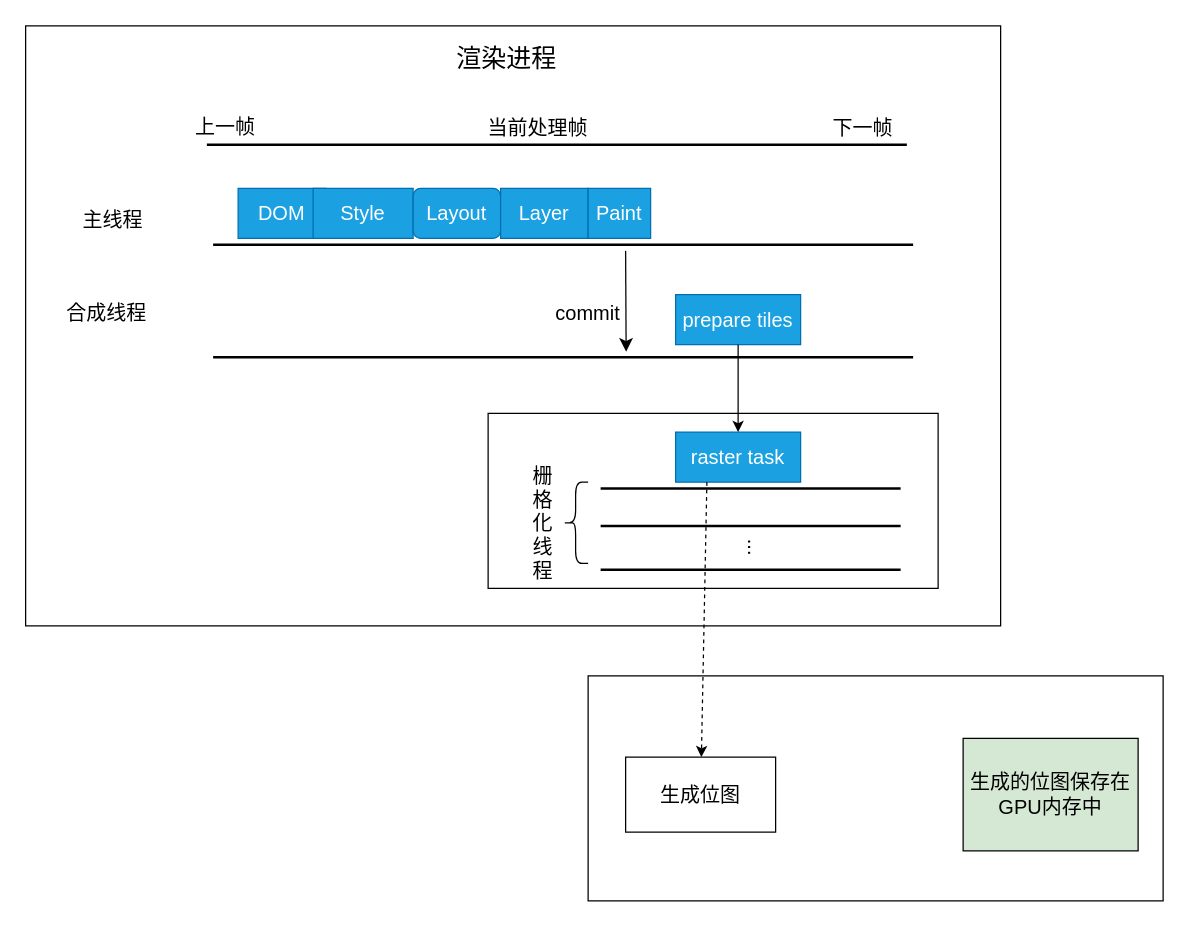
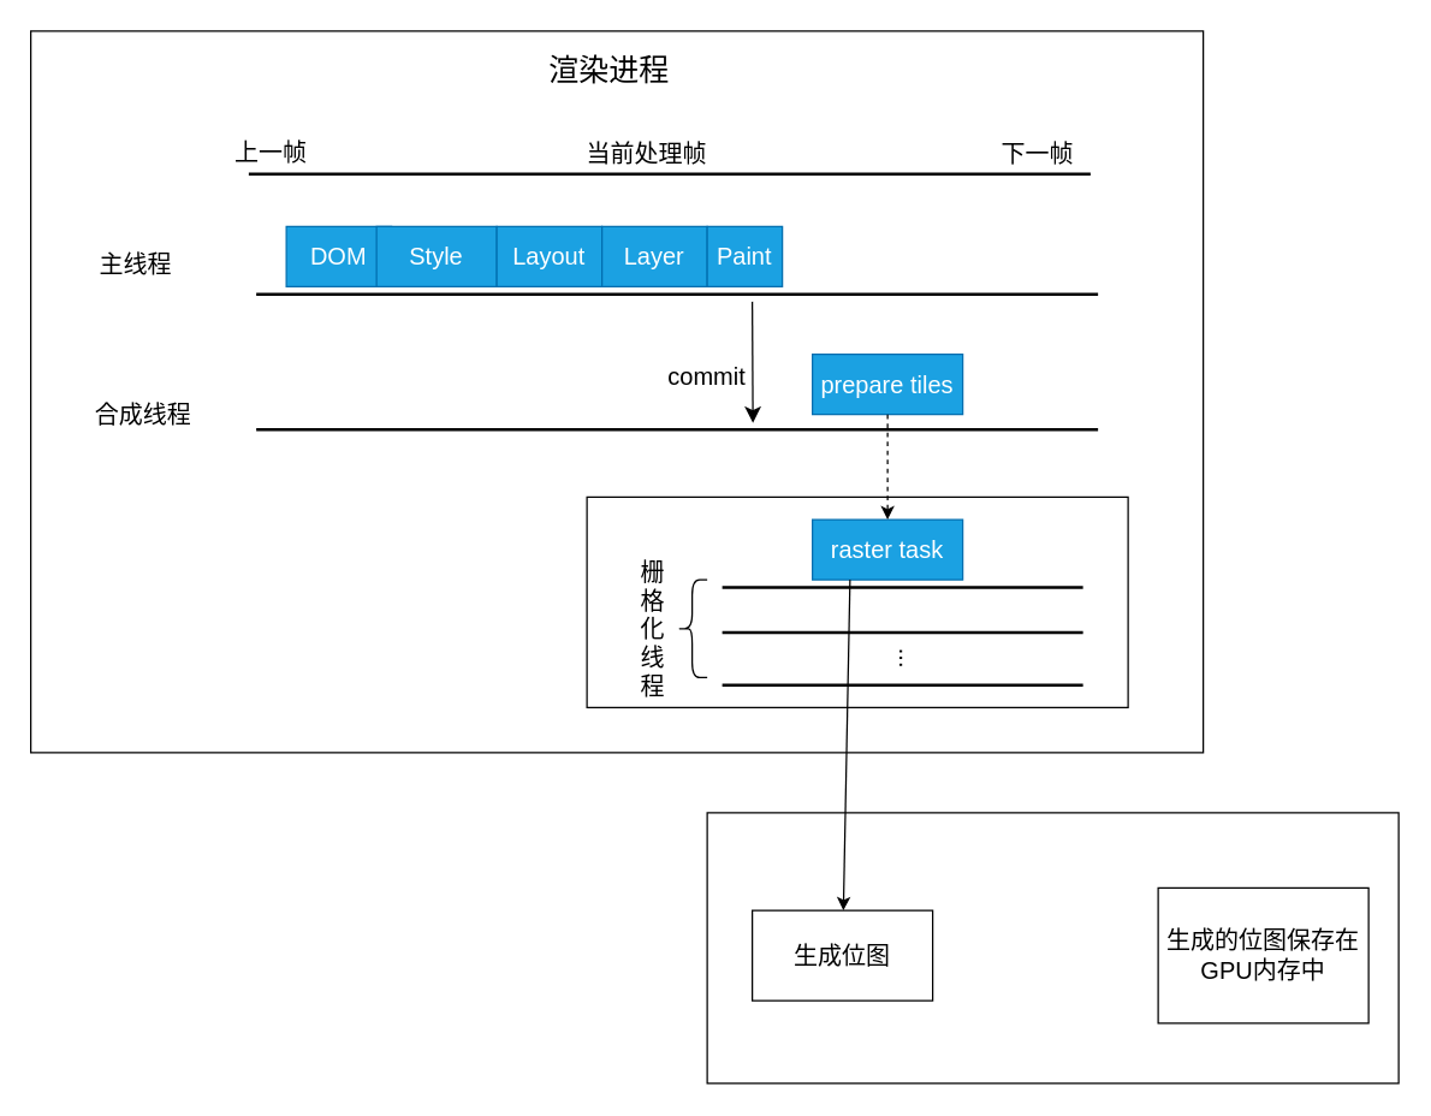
  <mxCell id="0" />
  <mxCell id="1" parent="0" />
  <mxCell id="2" value="" style="rounded=0;whiteSpace=wrap;html=1;fontSize=16;" parent="1" vertex="1"><mxGeometry x="20" y="20" width="780" height="480" as="geometry" /></mxCell>
  <mxCell id="3" value="渲染进程" style="text;html=1;strokeColor=none;fillColor=none;align=center;verticalAlign=middle;whiteSpace=wrap;rounded=0;fontSize=20;" parent="1" vertex="1"><mxGeometry x="330" y="30" width="150" height="30" as="geometry" /></mxCell>
  <mxCell id="4" value="上一帧" style="text;html=1;strokeColor=none;fillColor=none;align=center;verticalAlign=middle;whiteSpace=wrap;rounded=0;fontSize=16;" parent="1" vertex="1"><mxGeometry x="150" y="86" width="60" height="30" as="geometry" /></mxCell>
  <mxCell id="5" value="主线程" style="text;html=1;strokeColor=none;fillColor=none;align=center;verticalAlign=middle;whiteSpace=wrap;rounded=0;fontSize=16;" parent="1" vertex="1"><mxGeometry x="60" y="160" width="60" height="30" as="geometry" /></mxCell>
- <mxCell id="6" value="合成线程" style="text;html=1;strokeColor=none;fillColor=none;align=center;verticalAlign=middle;whiteSpace=wrap;rounded=0;fontSize=16;" parent="1" vertex="1"><mxGeometry x="40" y="235" width="90" height="30" as="geometry" /></mxCell>
+ <mxCell id="6" value="合成线程" style="text;html=1;strokeColor=none;fillColor=none;align=center;verticalAlign=middle;whiteSpace=wrap;rounded=0;fontSize=16;" parent="1" vertex="1"><mxGeometry x="50" y="260" width="90" height="30" as="geometry" /></mxCell>
  <mxCell id="7" value="下一帧" style="text;html=1;strokeColor=none;fillColor=none;align=center;verticalAlign=middle;whiteSpace=wrap;rounded=0;fontSize=16;" parent="1" vertex="1"><mxGeometry x="660" y="87" width="60" height="30" as="geometry" /></mxCell>
  <mxCell id="8" value="DOM" style="rounded=0;whiteSpace=wrap;html=1;fontSize=16;fillColor=#1ba1e2;fontColor=#ffffff;strokeColor=#006EAF;" parent="1" vertex="1"><mxGeometry x="190" y="150" width="70" height="40" as="geometry" /></mxCell>
  <mxCell id="9" value="Style" style="rounded=0;whiteSpace=wrap;html=1;fontSize=16;fillColor=#1ba1e2;fontColor=#ffffff;strokeColor=#006EAF;" parent="1" vertex="1"><mxGeometry x="250" y="150" width="80" height="40" as="geometry" /></mxCell>
- <mxCell id="10" value="Layout" style="whiteSpace=wrap;html=1;fontSize=16;fillColor=#1ba1e2;fontColor=#ffffff;strokeColor=#006EAF;rounded=1;" parent="1" vertex="1"><mxGeometry x="330" y="150" width="70" height="40" as="geometry" /></mxCell>
+ <mxCell id="10" value="Layout" style="rounded=0;whiteSpace=wrap;html=1;fontSize=16;fillColor=#1ba1e2;fontColor=#ffffff;strokeColor=#006EAF;" parent="1" vertex="1"><mxGeometry x="330" y="150" width="70" height="40" as="geometry" /></mxCell>
  <mxCell id="11" value="Layer" style="rounded=0;whiteSpace=wrap;html=1;fontSize=16;fillColor=#1ba1e2;fontColor=#ffffff;strokeColor=#006EAF;" parent="1" vertex="1"><mxGeometry x="400" y="150" width="70" height="40" as="geometry" /></mxCell>
  <mxCell id="12" value="Paint" style="rounded=0;whiteSpace=wrap;html=1;fontSize=16;fillColor=#1ba1e2;fontColor=#ffffff;strokeColor=#006EAF;" parent="1" vertex="1"><mxGeometry x="470" y="150" width="50" height="40" as="geometry" /></mxCell>
  <mxCell id="13" value="prepare tiles" style="rounded=0;whiteSpace=wrap;html=1;fontSize=16;fillColor=#1ba1e2;fontColor=#ffffff;strokeColor=#006EAF;" parent="1" vertex="1"><mxGeometry x="540" y="235" width="100" height="40" as="geometry" /></mxCell>
  <mxCell id="14" value="" style="line;strokeWidth=2;html=1;fontSize=16;" parent="1" vertex="1"><mxGeometry x="170" y="190" width="560" height="10" as="geometry" /></mxCell>
  <mxCell id="15" value="" style="line;strokeWidth=2;html=1;fontSize=16;" parent="1" vertex="1"><mxGeometry x="170" y="280" width="560" height="10" as="geometry" /></mxCell>
  <mxCell id="16" value="当前处理帧" style="text;html=1;strokeColor=none;fillColor=none;align=center;verticalAlign=middle;whiteSpace=wrap;rounded=0;fontSize=16;" parent="1" vertex="1"><mxGeometry x="370" y="87" width="120" height="30" as="geometry" /></mxCell>
  <mxCell id="17" value="" style="line;strokeWidth=2;html=1;fontSize=16;" parent="1" vertex="1"><mxGeometry x="165" y="110" width="560" height="10" as="geometry" /></mxCell>
  <mxCell id="18" value="" style="edgeStyle=segmentEdgeStyle;endArrow=classic;html=1;curved=0;rounded=0;endSize=8;startSize=8;entryX=0.59;entryY=0.067;entryDx=0;entryDy=0;entryPerimeter=0;fontSize=16;" parent="1" target="15" edge="1"><mxGeometry width="50" height="50" relative="1" as="geometry"><mxPoint x="500" y="200" as="sourcePoint" /><mxPoint x="550" y="150" as="targetPoint" /></mxGeometry></mxCell>
  <mxCell id="19" value="commit" style="text;html=1;strokeColor=none;fillColor=none;align=center;verticalAlign=middle;whiteSpace=wrap;rounded=0;fontSize=16;" parent="1" vertex="1"><mxGeometry x="440" y="235" width="60" height="30" as="geometry" /></mxCell>
  <mxCell id="20" value="" style="rounded=0;whiteSpace=wrap;html=1;fontSize=16;" vertex="1" parent="1"><mxGeometry x="390" y="330" width="360" height="140" as="geometry" /></mxCell>
  <mxCell id="21" value="" style="line;strokeWidth=2;html=1;fontSize=16;" vertex="1" parent="1"><mxGeometry x="480" y="385" width="240" height="10" as="geometry" /></mxCell>
  <mxCell id="22" value="" style="line;strokeWidth=2;html=1;fontSize=16;" vertex="1" parent="1"><mxGeometry x="480" y="415" width="240" height="10" as="geometry" /></mxCell>
  <mxCell id="23" value="" style="line;strokeWidth=2;html=1;fontSize=16;" vertex="1" parent="1"><mxGeometry x="480" y="450" width="240" height="10" as="geometry" /></mxCell>
  <mxCell id="24" value="raster task" style="rounded=0;whiteSpace=wrap;html=1;fontSize=16;fillColor=#1ba1e2;fontColor=#ffffff;strokeColor=#006EAF;" vertex="1" parent="1"><mxGeometry x="540" y="345" width="100" height="40" as="geometry" /></mxCell>
  <mxCell id="25" value="..." style="text;html=1;strokeColor=none;fillColor=none;align=center;verticalAlign=middle;whiteSpace=wrap;rounded=0;rotation=90;fontSize=16;" vertex="1" parent="1"><mxGeometry x="580" y="425" width="50" height="25" as="geometry" /></mxCell>
  <mxCell id="26" value="" style="shape=curlyBracket;whiteSpace=wrap;html=1;rounded=1;labelPosition=left;verticalLabelPosition=middle;align=right;verticalAlign=middle;fontSize=16;" vertex="1" parent="1"><mxGeometry x="450" y="385" width="20" height="65" as="geometry" /></mxCell>
  <mxCell id="27" value="栅格化线程" style="text;html=1;strokeColor=none;fillColor=none;align=center;verticalAlign=middle;whiteSpace=wrap;rounded=0;fontSize=16;" vertex="1" parent="1"><mxGeometry x="424" y="386" width="20" height="64" as="geometry" /></mxCell>
  <mxCell id="28" value="" style="rounded=0;whiteSpace=wrap;html=1;fontSize=16;" vertex="1" parent="1"><mxGeometry x="470" y="540" width="460" height="180" as="geometry" /></mxCell>
  <mxCell id="29" value="生成位图" style="rounded=0;whiteSpace=wrap;html=1;fontSize=16;" vertex="1" parent="1"><mxGeometry x="500" y="605" width="120" height="60" as="geometry" /></mxCell>
- <mxCell id="30" value="生成的位图保存在GPU内存中" style="rounded=0;whiteSpace=wrap;html=1;fontSize=16;fillColor=#d5e8d4;" vertex="1" parent="1"><mxGeometry x="770" y="590" width="140" height="90" as="geometry" /></mxCell>
- <mxCell id="31" value="" style="edgeStyle=none;html=1;fontSize=16;exitX=0.25;exitY=1;exitDx=0;exitDy=0;dashed=1;" edge="1" parent="1" source="24" target="29"><mxGeometry relative="1" as="geometry" /></mxCell>
- <mxCell id="32" value="" style="edgeStyle=none;html=1;fontSize=16;" edge="1" parent="1" source="13" target="24"><mxGeometry relative="1" as="geometry" /></mxCell>
+ <mxCell id="30" value="生成的位图保存在GPU内存中" style="rounded=0;whiteSpace=wrap;html=1;fontSize=16;" vertex="1" parent="1"><mxGeometry x="770" y="590" width="140" height="90" as="geometry" /></mxCell>
+ <mxCell id="31" value="" style="edgeStyle=none;html=1;fontSize=16;exitX=0.25;exitY=1;exitDx=0;exitDy=0;" edge="1" parent="1" source="24" target="29"><mxGeometry relative="1" as="geometry" /></mxCell>
+ <mxCell id="32" value="" style="edgeStyle=none;html=1;fontSize=16;dashed=1;" edge="1" parent="1" source="13" target="24"><mxGeometry relative="1" as="geometry" /></mxCell>
